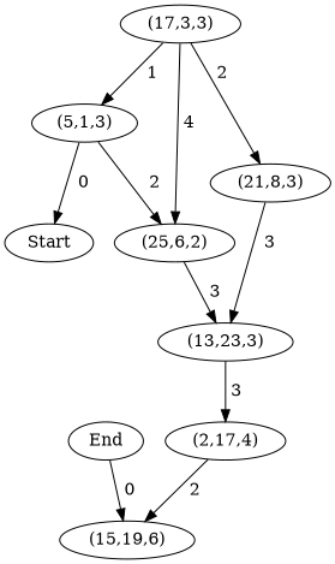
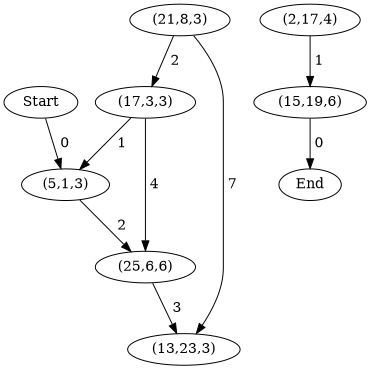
  digraph {
    splines=true
    node [shape=ellipse]
    n1 [height=0.3 label=Start width=0.3]
    n2 [height=0.3 label="(5,1,3)" width=0.3]
-   n3 [height=0.3 label="(25,6,2)" width=0.3]
+   n3 [height=0.3 label="(25,6,6)" width=0.3]
    n4 [height=0.3 label="(17,3,3)" width=0.3]
    n5 [height=0.3 label="(21,8,3)" width=0.3]
    n6 [height=0.3 label="(13,23,3)" width=0.3]
    n7 [height=0.3 label="(2,17,4)" width=0.3]
    n8 [height=0.3 label="(15,19,6)" width=0.3]
    n9 [height=0.3 label=End width=0.3]
-   n2 -> n1 [label=" 0"]
+   n1 -> n2 [label=" 0"]
    n2 -> n3 [label=" 2"]
    n3 -> n6 [label=" 3"]
    n4 -> n2 [label=" 1"]
    n4 -> n3 [label=" 4"]
-   n4 -> n5 [label=" 2"]
-   n5 -> n6 [label=" 3"]
-   n6 -> n7 [label=" 3"]
-   n7 -> n8 [label=" 2"]
-   n9 -> n8 [label=" 0"]
+   n5 -> n4 [label=" 2"]
+   n5 -> n6 [label=" 7"]
+   n7 -> n8 [label=" 1"]
+   n8 -> n9 [label=" 0"]
  }
